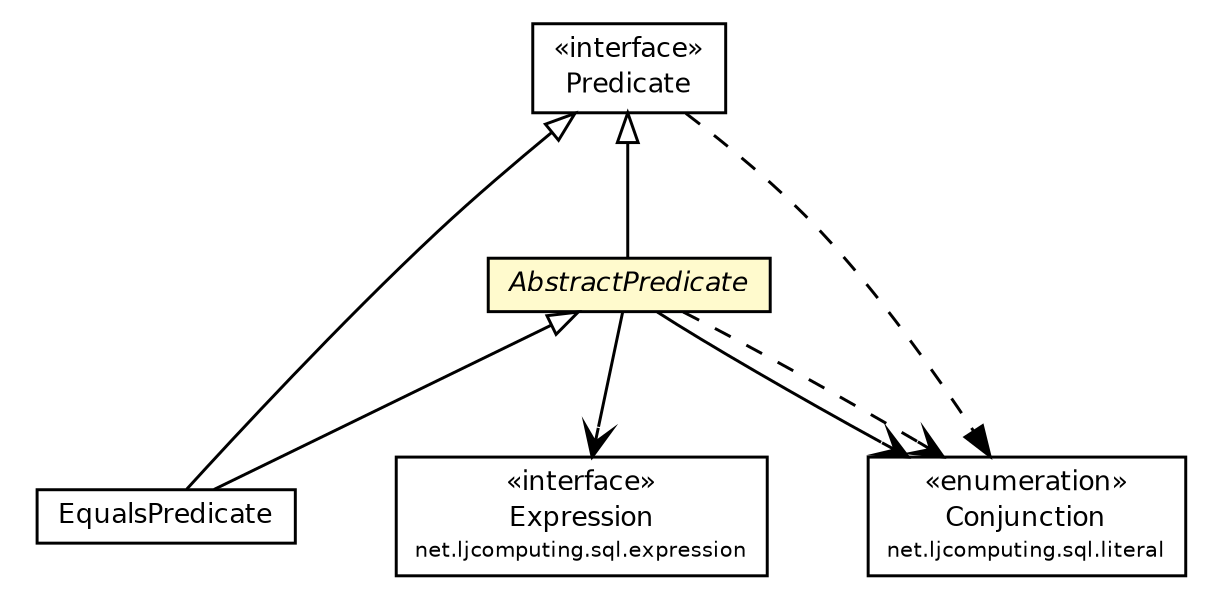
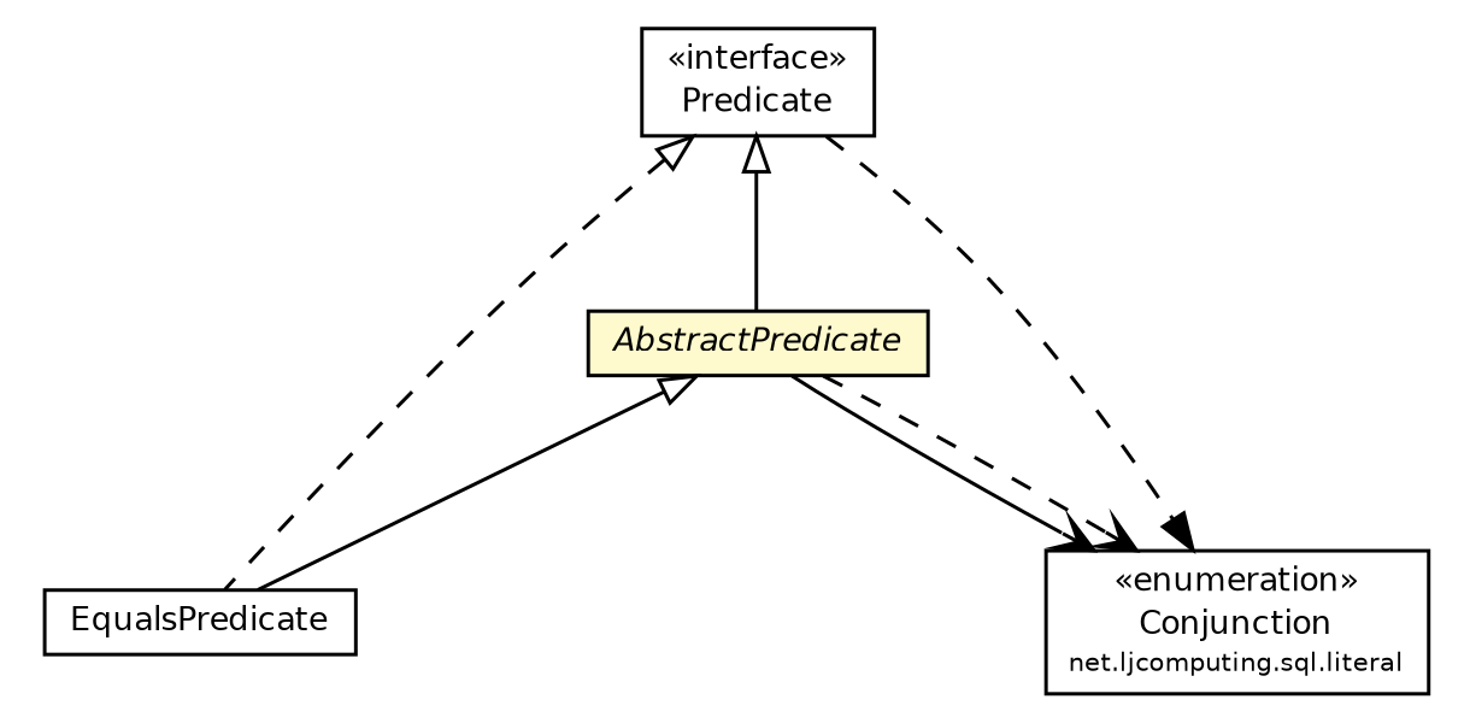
  digraph {
    nodesep=0.25
    ranksep=0.5
    node [fontcolor=black fontname=Helvetica fontsize=9.0 shape=plaintext]
    edge [fontname=Helvetica fontsize=10.0 headport=p labelfontname=Helvetica labelfontsize=10 tailport=p color=black fontcolor=black]
    n1 [label=<<table title="net.ljcomputing.sql.clause.AbstractPredicate" border="0" cellborder="1" cellspacing="0" cellpadding="2" port="p" bgcolor="lemonChiffon" href="./AbstractPredicate.html"> 		<tr><td><table border="0" cellspacing="0" cellpadding="1"> <tr><td align="center" balign="center"><font face="Helvetica-Oblique"> AbstractPredicate </font></td></tr> 		</table></td></tr> 		</table>>]
    n2 [label=<<table title="net.ljcomputing.sql.clause.EqualsPredicate" border="0" cellborder="1" cellspacing="0" cellpadding="2" port="p" href="./EqualsPredicate.html"> 		<tr><td><table border="0" cellspacing="0" cellpadding="1"> <tr><td align="center" balign="center"> EqualsPredicate </td></tr> 		</table></td></tr> 		</table>>]
-   n3 [label=<<table title="net.ljcomputing.sql.expression.Expression" border="0" cellborder="1" cellspacing="0" cellpadding="2" port="p" href="../expression/Expression.html"> 		<tr><td><table border="0" cellspacing="0" cellpadding="1"> <tr><td align="center" balign="center"> &#171;interface&#187; </td></tr> <tr><td align="center" balign="center"> Expression </td></tr> <tr><td align="center" balign="center"><font point-size="7.0"> net.ljcomputing.sql.expression </font></td></tr> 		</table></td></tr> 		</table>>]
    n4 [label=<<table title="net.ljcomputing.sql.literal.Conjunction" border="0" cellborder="1" cellspacing="0" cellpadding="2" port="p" href="../literal/Conjunction.html"> 		<tr><td><table border="0" cellspacing="0" cellpadding="1"> <tr><td align="center" balign="center"> &#171;enumeration&#187; </td></tr> <tr><td align="center" balign="center"> Conjunction </td></tr> <tr><td align="center" balign="center"><font point-size="7.0"> net.ljcomputing.sql.literal </font></td></tr> 		</table></td></tr> 		</table>>]
    n5 [label=<<table title="net.ljcomputing.sql.clause.Predicate" border="0" cellborder="1" cellspacing="0" cellpadding="2" port="p" href="./Predicate.html"> 		<tr><td><table border="0" cellspacing="0" cellpadding="1"> <tr><td align="center" balign="center"> &#171;interface&#187; </td></tr> <tr><td align="center" balign="center"> Predicate </td></tr> 		</table></td></tr> 		</table>>]
    n1 -> n2 [arrowtail=empty dir=back fontsize=10 color="" fontcolor=""]
-   n1 -> n3 [arrowhead=open]
    n1 -> n4 [arrowhead=open]
    n1 -> n4 [arrowhead=open style=dashed]
    n5 -> n1 [arrowtail=empty dir=back fontsize=10 style=solid color="" fontcolor=""]
-   n5 -> n2 [arrowtail=empty dir=back fontsize=10 style=solid color="" fontcolor=""]
+   n5 -> n2 [arrowtail=empty dir=back fontsize=10 style=dashed color="" fontcolor=""]
    n5 -> n4 [arrowhead=normal style=dashed]
  }
